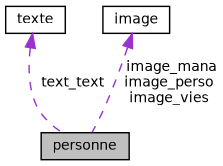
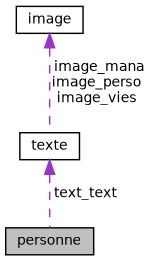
  digraph {
    node [color=black fillcolor=white fontname=Helvetica fontsize=10 shape=record style=filled]
    edge [color=darkorchid3 dir=back fontname=Helvetica fontsize=10 labelfontname=Helvetica labelfontsize=10 style=dashed]
    n1 [fillcolor=grey75 fontcolor=black height=0.2 label=personne width=0.4]
    n2 [height=0.2 label=texte width=0.4]
    n3 [height=0.2 label=image width=0.4]
    n2 -> n1 [label=" text_text"]
-   n3 -> n1 [label=" image_mana\nimage_perso\nimage_vies"]
+   n3 -> n2 [label=" image_mana\nimage_perso\nimage_vies"]
  }
